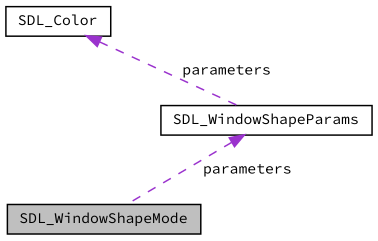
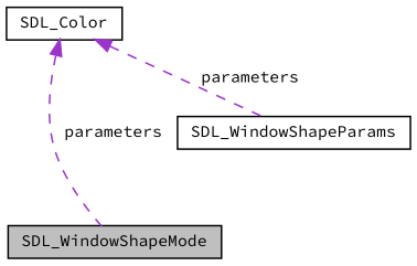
  digraph {
    fontname="Source Code Pro"
    node [color=black fillcolor=white fontname="Source Code Pro" fontsize=10 shape=record style=filled]
    edge [color=darkorchid3 dir=back fontname="Source Code Pro" fontsize=10 labelfontname=FreeSans labelfontsize=10 style=dashed]
    n1 [fillcolor=grey75 fontcolor=black height=0.2 label=SDL_WindowShapeMode width=0.4]
    n2 [height=0.2 label=SDL_WindowShapeParams width=0.4]
    n3 [height=0.2 label=SDL_Color width=0.4]
-   n2 -> n1 [label=" parameters"]
+   n3 -> n1 [label=" parameters"]
    n3 -> n2 [label=" parameters"]
  }
